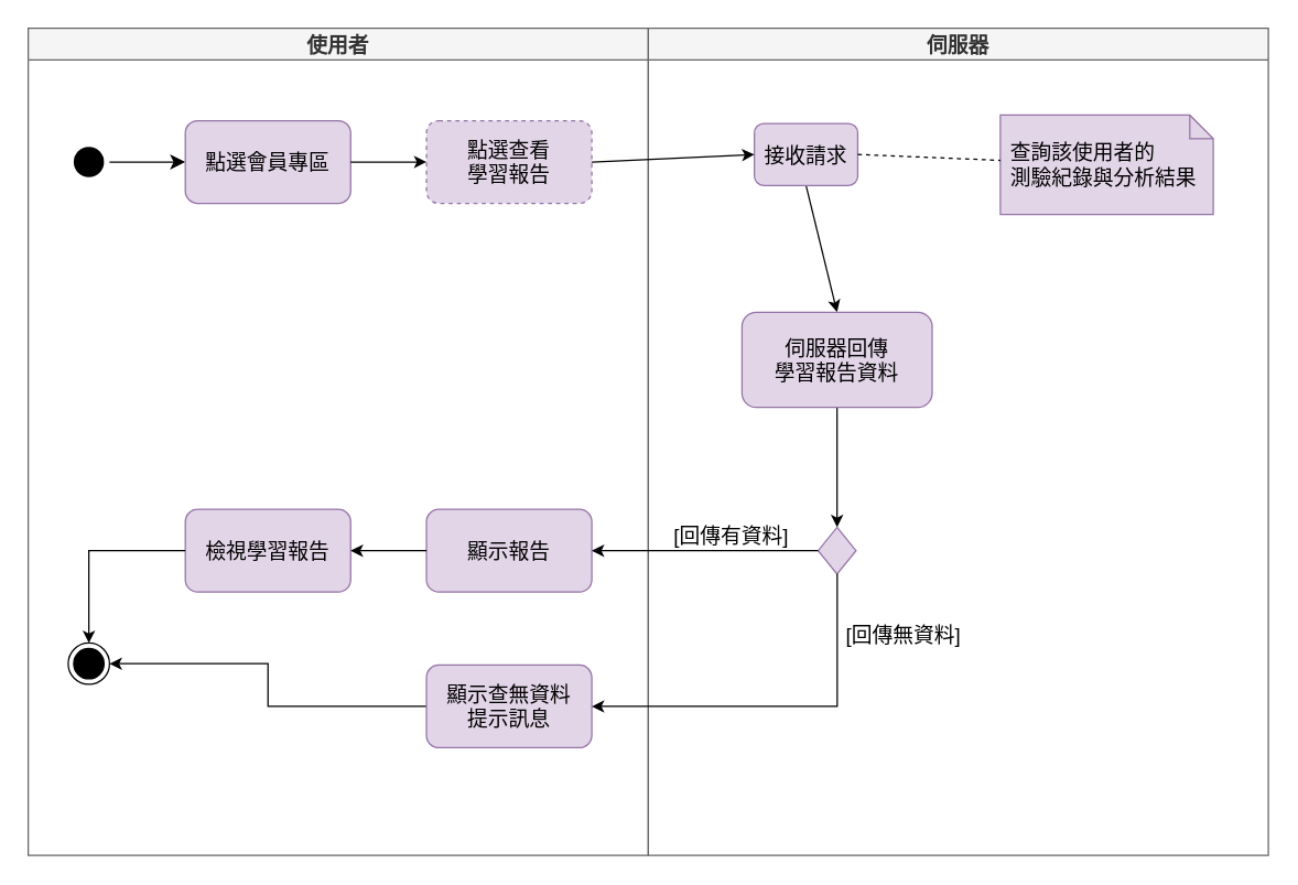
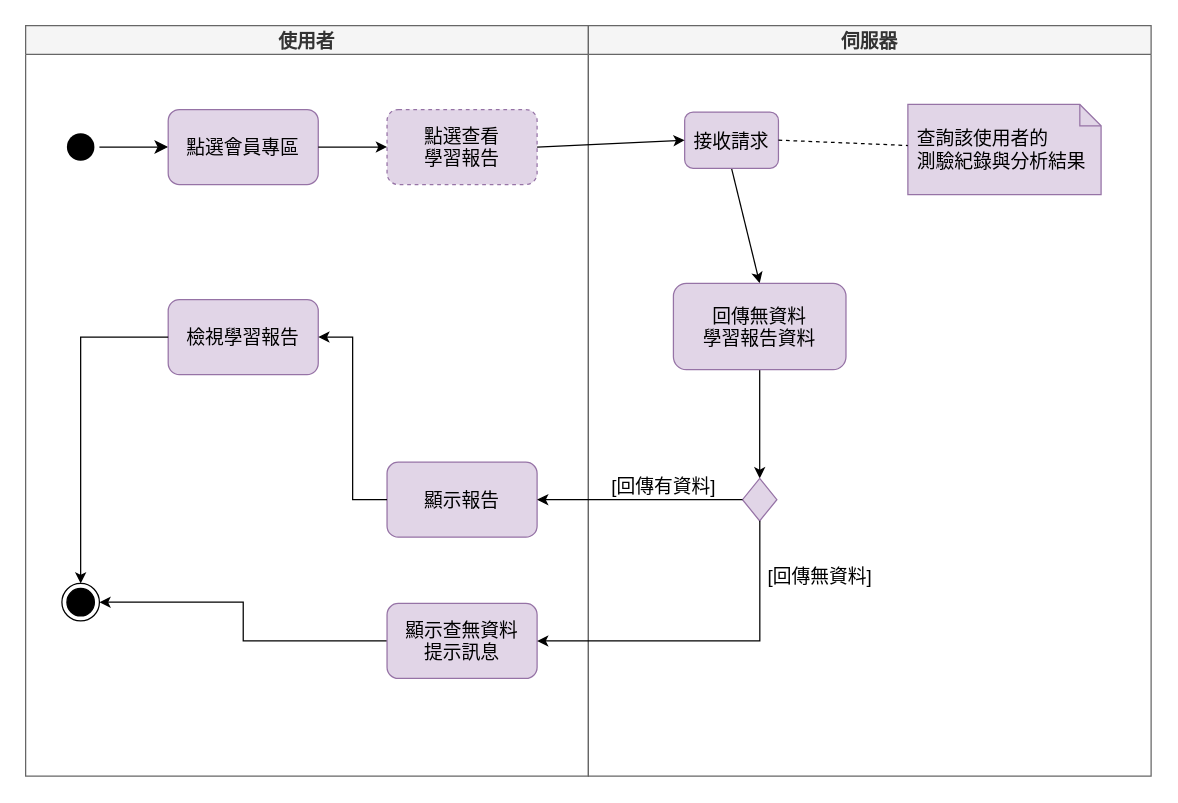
  <mxCell id="0" />
  <mxCell id="1" parent="0" />
  <mxCell id="2" value="使用者" style="swimlane;whiteSpace=wrap;fillColor=#f5f5f5;fontColor=#333333;strokeColor=#666666;fontSize=15;" vertex="1" parent="1"><mxGeometry x="20" y="20" width="450" height="600" as="geometry" /></mxCell>
  <mxCell id="3" value="" style="ellipse;shape=startState;fillColor=#000000;strokeColor=none;fontSize=15;" vertex="1" parent="2"><mxGeometry x="29" y="82" width="30" height="30" as="geometry" /></mxCell>
  <mxCell id="4" value="" style="edgeStyle=elbowEdgeStyle;elbow=horizontal;verticalAlign=bottom;endArrow=classic;endSize=8;strokeColor=#000000;endFill=1;rounded=0;entryX=0;entryY=0.5;entryDx=0;entryDy=0;fontSize=15;" edge="1" parent="2" source="3" target="5"><mxGeometry x="100" y="40" as="geometry"><mxPoint x="4.5" y="99" as="targetPoint" /></mxGeometry></mxCell>
  <mxCell id="5" value="&lt;span style=&quot;text-wrap-mode: nowrap;&quot;&gt;點選會員專區&lt;/span&gt;" style="rounded=1;whiteSpace=wrap;html=1;fillColor=#e1d5e7;strokeColor=#9673a6;fontSize=15;" vertex="1" parent="2"><mxGeometry x="114" y="67" width="120" height="60" as="geometry" /></mxCell>
  <mxCell id="6" value="點選查看&lt;br&gt;學習報告" style="rounded=1;whiteSpace=wrap;html=1;fillColor=#e1d5e7;strokeColor=#9673a6;fontSize=15;dashed=1;" vertex="1" parent="2"><mxGeometry x="289" y="67" width="120" height="60" as="geometry" /></mxCell>
  <mxCell id="7" value="" style="endArrow=classic;strokeColor=#000000;endFill=1;rounded=0;exitX=1;exitY=0.5;exitDx=0;exitDy=0;entryX=0;entryY=0.5;entryDx=0;entryDy=0;fontSize=15;" edge="1" parent="2" source="5" target="6"><mxGeometry relative="1" as="geometry"><mxPoint x="114.5" y="99" as="sourcePoint" /><mxPoint x="168.667" y="164" as="targetPoint" /></mxGeometry></mxCell>
  <mxCell id="8" value="" style="ellipse;shape=endState;fillColor=#000000;strokeColor=#000000;fontSize=15;" vertex="1" parent="2"><mxGeometry x="29" y="446" width="30" height="30" as="geometry" /></mxCell>
  <mxCell id="9" value="&lt;span style=&quot;text-wrap-mode: nowrap;&quot;&gt;顯示報告&lt;/span&gt;" style="rounded=1;whiteSpace=wrap;html=1;fillColor=#e1d5e7;strokeColor=#9673a6;fontSize=15;" vertex="1" parent="2"><mxGeometry x="289" y="349" width="120" height="60" as="geometry" /></mxCell>
- <mxCell id="10" value="&lt;span style=&quot;text-wrap-mode: nowrap;&quot;&gt;檢視學習報告&lt;/span&gt;" style="rounded=1;whiteSpace=wrap;html=1;fillColor=#e1d5e7;strokeColor=#9673a6;fontSize=15;" vertex="1" parent="2"><mxGeometry x="114" y="349" width="120" height="60" as="geometry" /></mxCell>
+ <mxCell id="10" value="&lt;span style=&quot;text-wrap-mode: nowrap;&quot;&gt;檢視學習報告&lt;/span&gt;" style="rounded=1;whiteSpace=wrap;html=1;fillColor=#e1d5e7;strokeColor=#9673a6;fontSize=15;" vertex="1" parent="2"><mxGeometry x="114" y="219" width="120" height="60" as="geometry" /></mxCell>
  <mxCell id="11" style="edgeStyle=orthogonalEdgeStyle;rounded=0;orthogonalLoop=1;jettySize=auto;html=1;entryX=1;entryY=0.5;entryDx=0;entryDy=0;fontSize=15;exitX=0;exitY=0.5;exitDx=0;exitDy=0;" edge="1" parent="2" source="9" target="10"><mxGeometry relative="1" as="geometry" /></mxCell>
  <mxCell id="12" style="edgeStyle=orthogonalEdgeStyle;rounded=0;orthogonalLoop=1;jettySize=auto;html=1;entryX=0.5;entryY=0;entryDx=0;entryDy=0;" edge="1" parent="2" source="10" target="8"><mxGeometry relative="1" as="geometry" /></mxCell>
  <mxCell id="13" style="edgeStyle=orthogonalEdgeStyle;rounded=0;orthogonalLoop=1;jettySize=auto;html=1;" edge="1" parent="2" source="14" target="8"><mxGeometry relative="1" as="geometry" /></mxCell>
  <mxCell id="14" value="&lt;span style=&quot;text-wrap-mode: nowrap;&quot;&gt;顯示查無資料&lt;br&gt;提示訊息&lt;/span&gt;" style="rounded=1;whiteSpace=wrap;html=1;fillColor=#e1d5e7;strokeColor=#9673a6;fontSize=15;" vertex="1" parent="2"><mxGeometry x="289" y="462" width="120" height="60" as="geometry" /></mxCell>
  <mxCell id="15" value="伺服器" style="swimlane;whiteSpace=wrap;fillColor=#f5f5f5;fontColor=#333333;strokeColor=#666666;fontSize=15;" vertex="1" parent="1"><mxGeometry x="470" y="20" width="450" height="600" as="geometry" /></mxCell>
  <mxCell id="16" value="查詢該使用者的&#10;測驗紀錄與分析結果" style="shape=note;whiteSpace=wrap;size=17;align=left;fillColor=#e1d5e7;strokeColor=#9673a6;perimeterSpacing=0;spacingLeft=5;fontSize=15;" vertex="1" parent="15"><mxGeometry x="255.5" y="63" width="154.5" height="72" as="geometry" /></mxCell>
  <mxCell id="17" value="" style="endArrow=classic;strokeColor=#000000;endFill=1;rounded=0;entryX=0.5;entryY=0;entryDx=0;entryDy=0;exitX=0.5;exitY=1;exitDx=0;exitDy=0;fontSize=15;" edge="1" parent="15" source="18" target="21"><mxGeometry relative="1" as="geometry"><mxPoint x="124.545" y="142" as="sourcePoint" /><mxPoint x="125" y="195" as="targetPoint" /></mxGeometry></mxCell>
  <mxCell id="18" value="接收請求" style="rounded=1;whiteSpace=wrap;html=1;fillColor=#e1d5e7;strokeColor=#9673a6;fontSize=15;" vertex="1" parent="15"><mxGeometry x="77" y="69" width="75" height="45" as="geometry" /></mxCell>
  <mxCell id="19" value="" style="endArrow=none;strokeColor=#000000;endFill=0;rounded=0;dashed=1;exitX=1;exitY=0.5;exitDx=0;exitDy=0;fontColor=default;fontSize=15;" edge="1" parent="15" source="18" target="16"><mxGeometry relative="1" as="geometry"><mxPoint x="185.5" y="99" as="sourcePoint" /></mxGeometry></mxCell>
  <mxCell id="20" style="edgeStyle=orthogonalEdgeStyle;rounded=0;orthogonalLoop=1;jettySize=auto;html=1;entryX=0.5;entryY=0;entryDx=0;entryDy=0;" edge="1" parent="15" source="21" target="22"><mxGeometry relative="1" as="geometry" /></mxCell>
- <mxCell id="21" value="伺服器回傳&lt;br&gt;學習報告資料" style="rounded=1;whiteSpace=wrap;html=1;fillColor=#e1d5e7;strokeColor=#9673a6;fontSize=15;" vertex="1" parent="15"><mxGeometry x="68" y="206" width="138" height="69" as="geometry" /></mxCell>
+ <mxCell id="21" value="回傳無資料&lt;br&gt;學習報告資料" style="rounded=1;whiteSpace=wrap;html=1;fillColor=#e1d5e7;strokeColor=#9673a6;fontSize=15;" vertex="1" parent="15"><mxGeometry x="68" y="206" width="138" height="69" as="geometry" /></mxCell>
  <mxCell id="22" value="" style="rhombus;whiteSpace=wrap;html=1;fillColor=#e1d5e7;strokeColor=#9673a6;fontSize=15;" vertex="1" parent="15"><mxGeometry x="123.25" y="362" width="27.5" height="34" as="geometry" /></mxCell>
  <mxCell id="23" value="[回傳有資料]" style="text;html=1;align=center;verticalAlign=middle;resizable=0;points=[];autosize=1;strokeColor=none;fillColor=none;fontSize=15;rotation=0;" vertex="1" parent="15"><mxGeometry x="9.25" y="353" width="101" height="30" as="geometry" /></mxCell>
  <mxCell id="24" value="[回傳無資料]" style="text;html=1;align=center;verticalAlign=middle;resizable=0;points=[];autosize=1;strokeColor=none;fillColor=none;fontSize=15;rotation=0;" vertex="1" parent="15"><mxGeometry x="134" y="425" width="101" height="30" as="geometry" /></mxCell>
  <mxCell id="25" style="edgeStyle=orthogonalEdgeStyle;rounded=0;orthogonalLoop=1;jettySize=auto;html=1;entryX=1;entryY=0.5;entryDx=0;entryDy=0;fontSize=15;exitX=0;exitY=0.5;exitDx=0;exitDy=0;" edge="1" parent="1" source="22" target="9"><mxGeometry relative="1" as="geometry" /></mxCell>
  <mxCell id="26" value="" style="endArrow=classic;strokeColor=#000000;endFill=1;rounded=0;exitX=1;exitY=0.5;exitDx=0;exitDy=0;entryX=0;entryY=0.5;entryDx=0;entryDy=0;fontSize=15;" edge="1" parent="1" source="6" target="18"><mxGeometry relative="1" as="geometry"><mxPoint x="415.5" y="188.375" as="sourcePoint" /><mxPoint x="320" y="119" as="targetPoint" /></mxGeometry></mxCell>
  <mxCell id="27" style="edgeStyle=orthogonalEdgeStyle;rounded=0;orthogonalLoop=1;jettySize=auto;html=1;entryX=1;entryY=0.5;entryDx=0;entryDy=0;" edge="1" parent="1" source="22" target="14"><mxGeometry relative="1" as="geometry"><Array as="points"><mxPoint x="607" y="512" /></Array></mxGeometry></mxCell>
